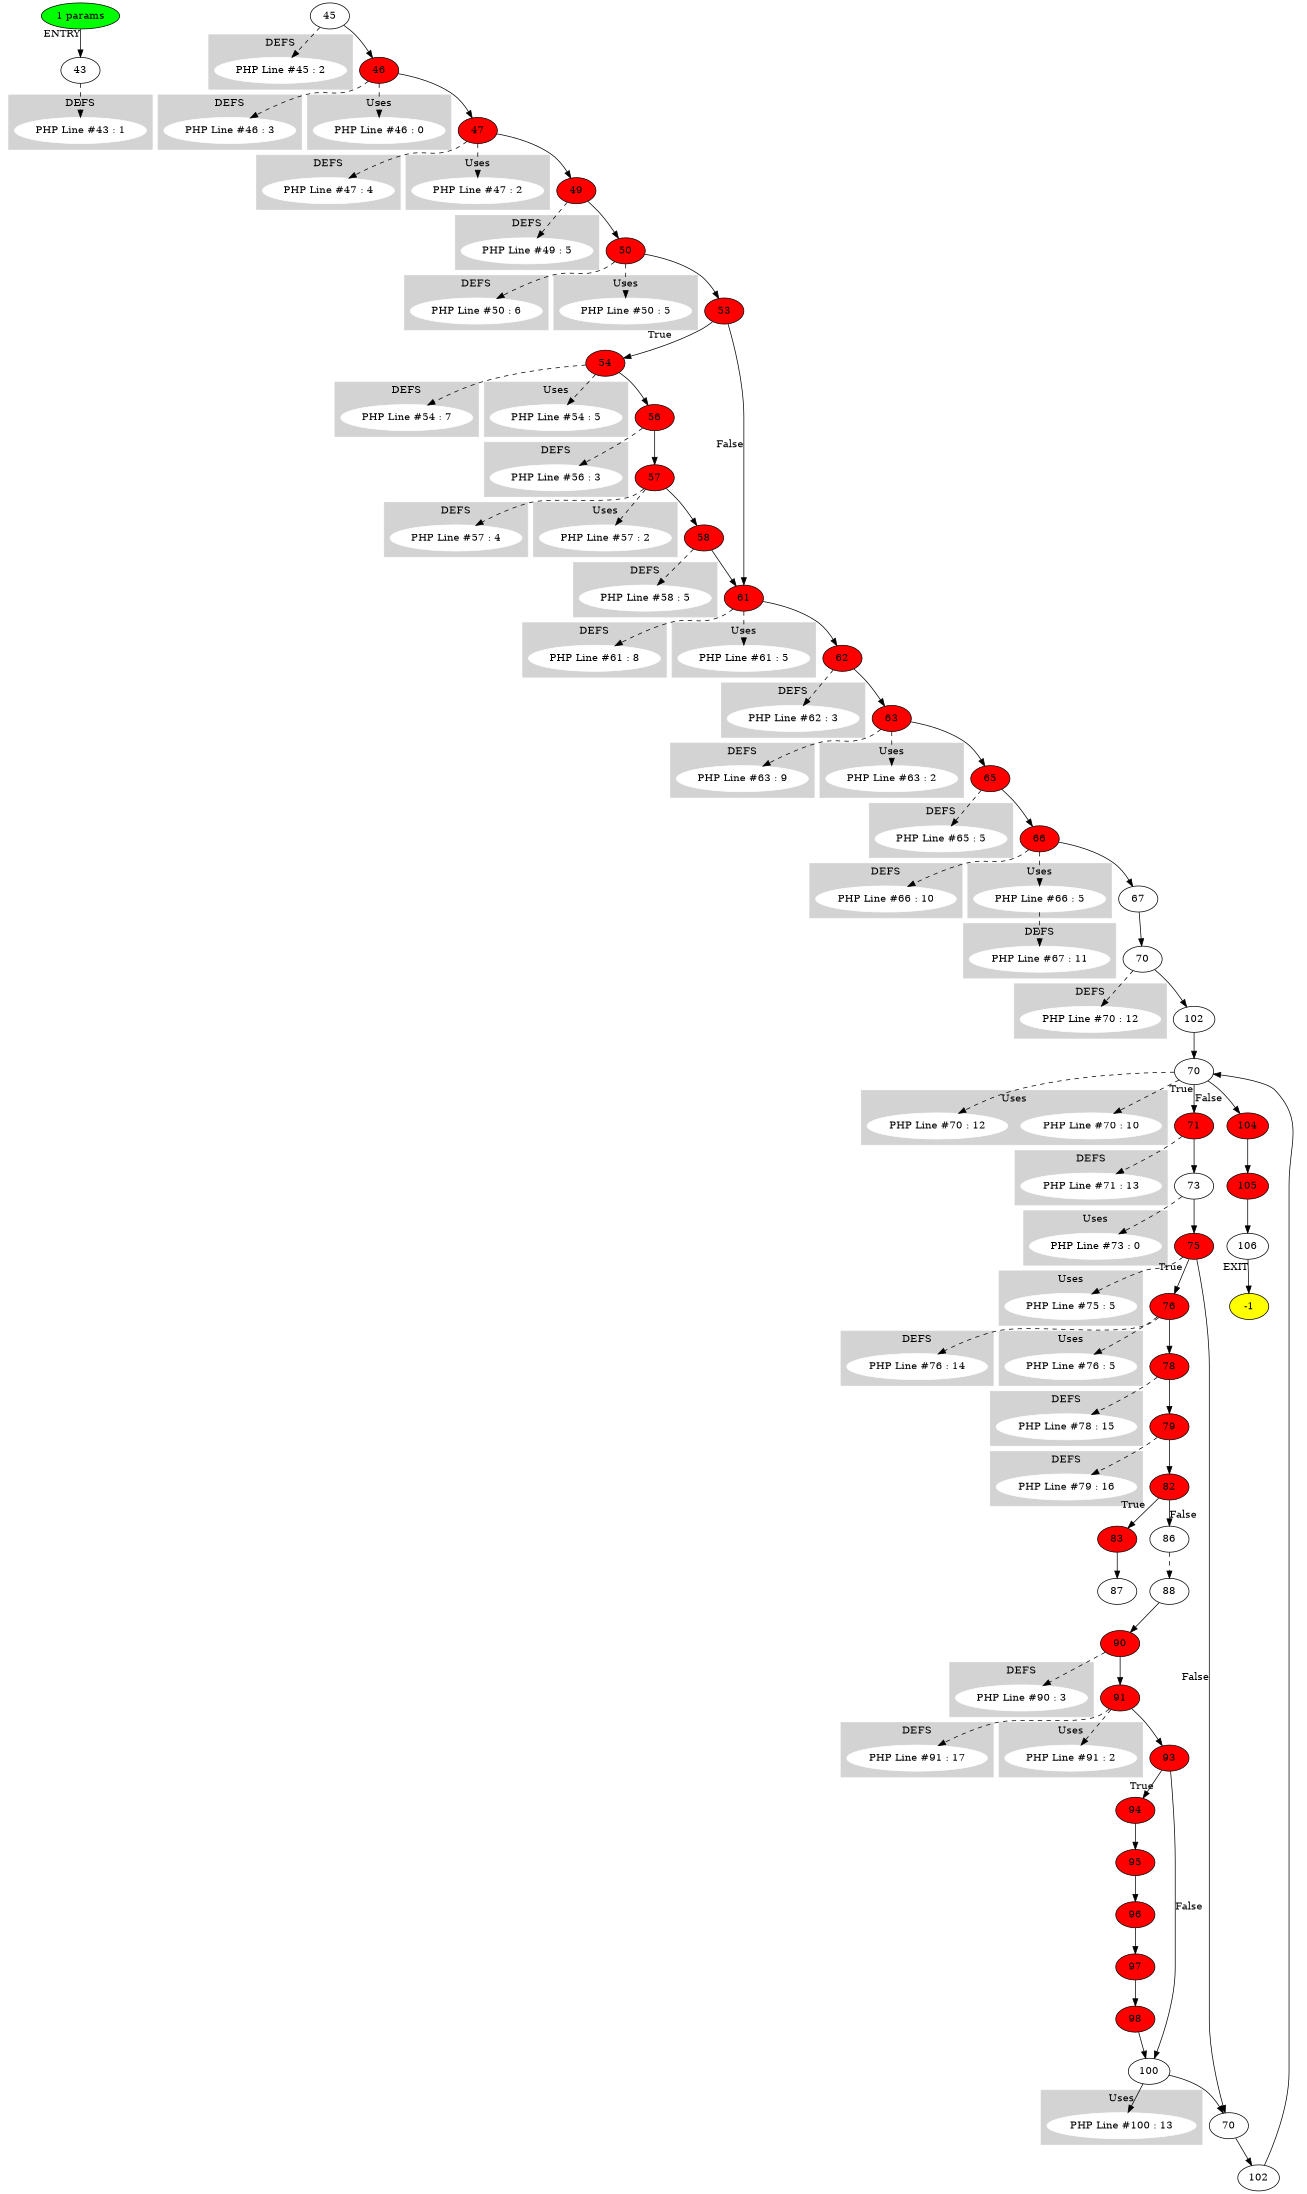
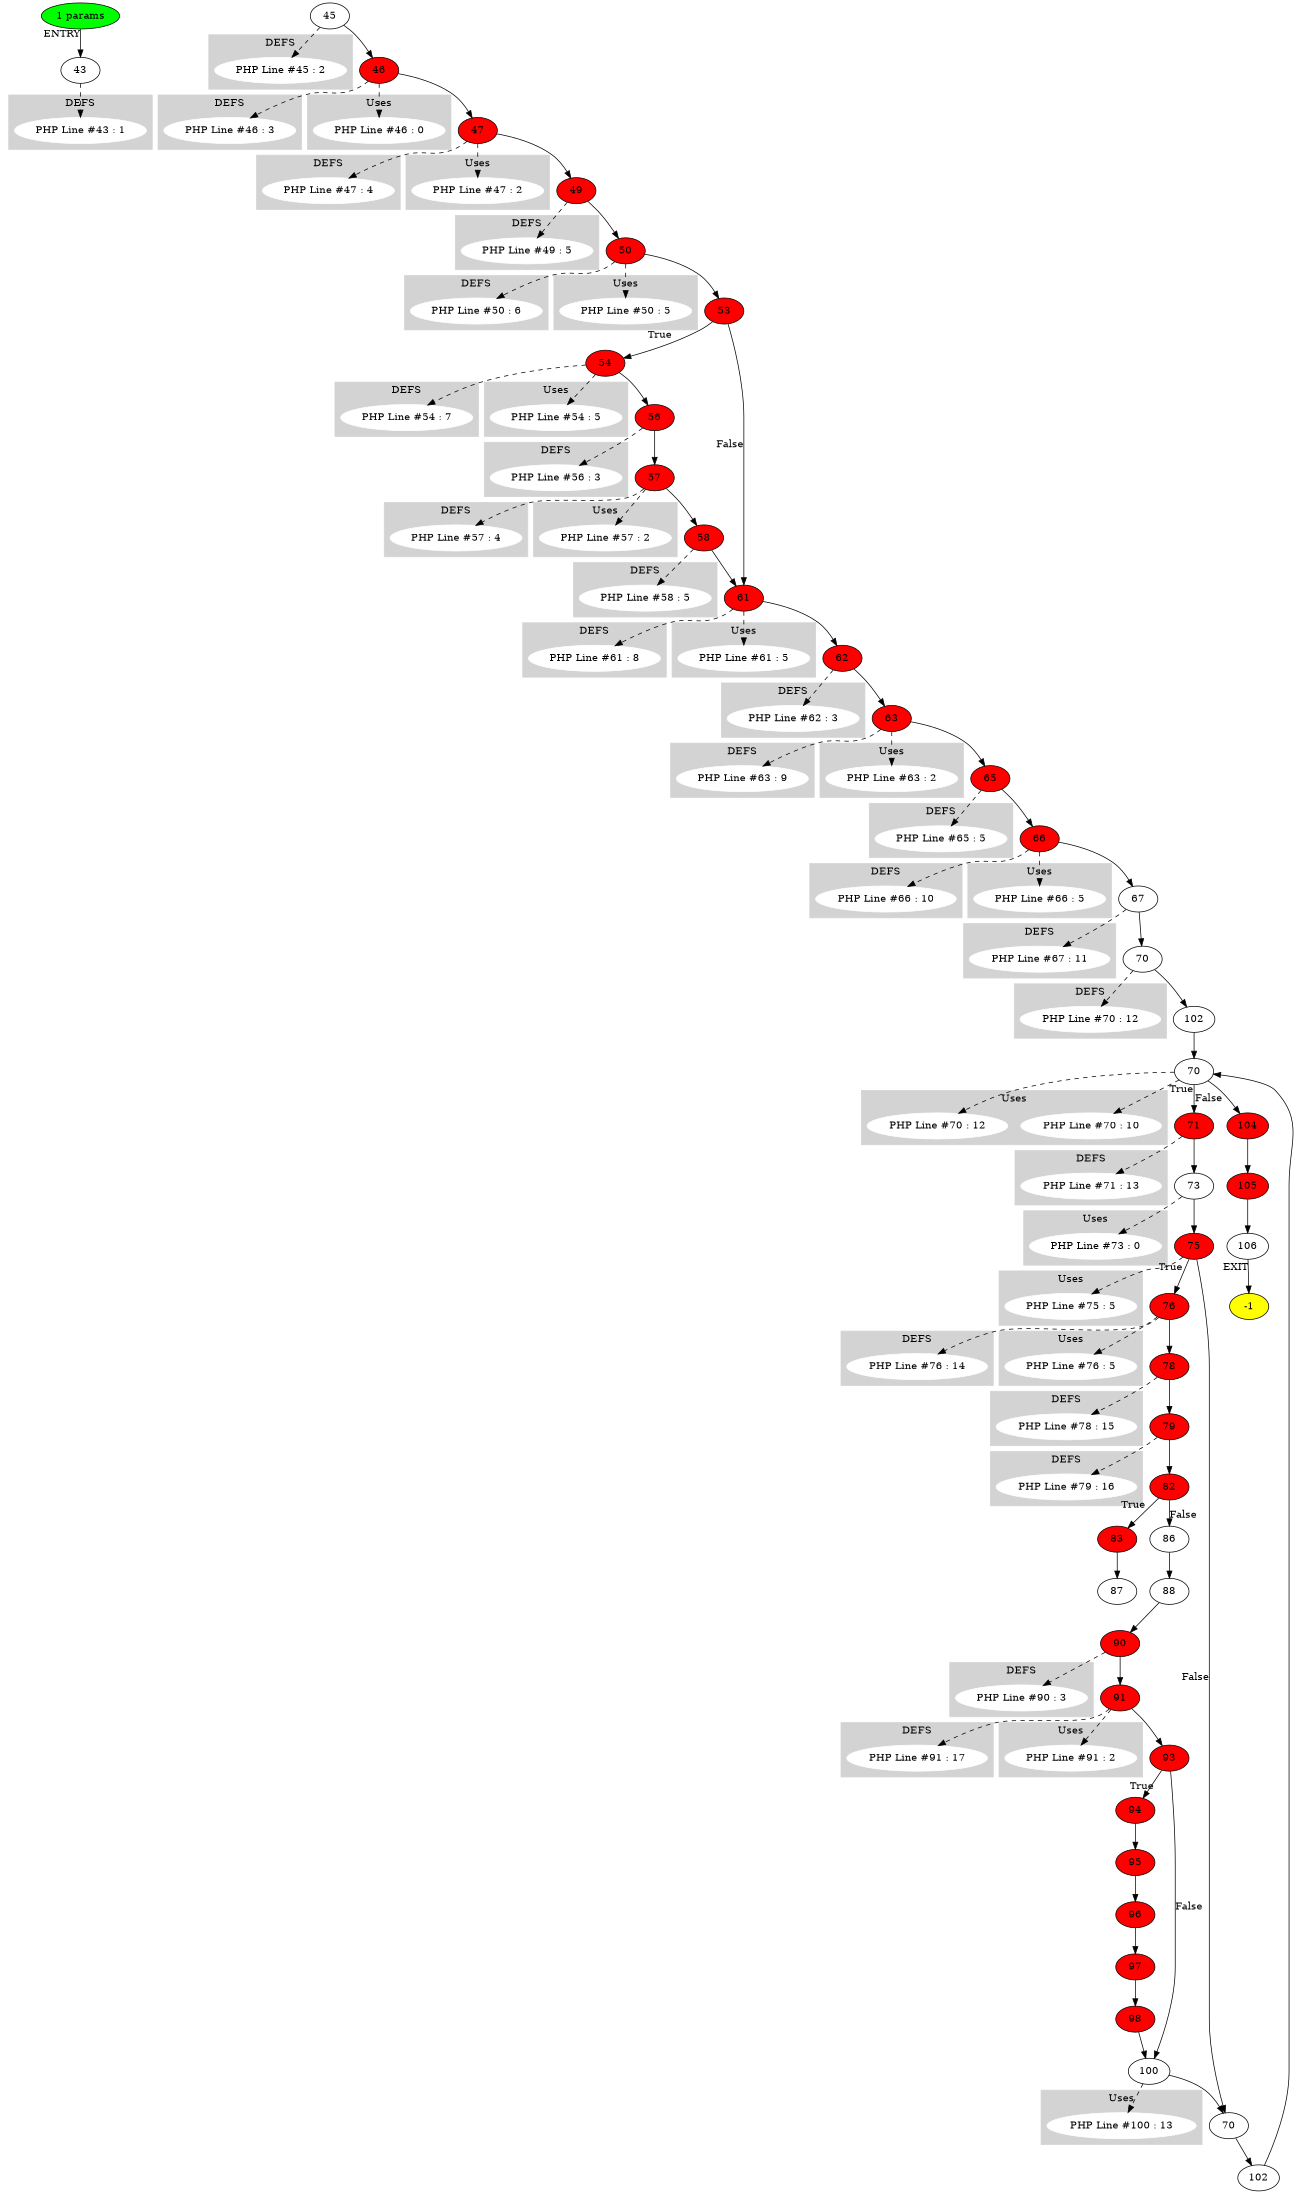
  digraph {
    node [style=filled]
    n1 [color=white label="PHP Line #43 : 1"]
    n2 [color=white label="PHP Line #45 : 2"]
    n3 [color=white label="PHP Line #46 : 3"]
    n4 [color=white label="PHP Line #47 : 4"]
    n5 [color=white label="PHP Line #49 : 5"]
    n6 [color=white label="PHP Line #50 : 6"]
    n7 [color=white label="PHP Line #54 : 7"]
    n8 [color=white label="PHP Line #56 : 3"]
    n9 [color=white label="PHP Line #57 : 4"]
    n10 [color=white label="PHP Line #58 : 5"]
    n11 [color=white label="PHP Line #61 : 8"]
    n12 [color=white label="PHP Line #62 : 3"]
    n13 [color=white label="PHP Line #63 : 9"]
    n14 [color=white label="PHP Line #65 : 5"]
    n15 [color=white label="PHP Line #66 : 10"]
    n16 [color=white label="PHP Line #67 : 11"]
    n17 [color=white label="PHP Line #79 : 16"]
    n18 [color=white label="PHP Line #70 : 12"]
    n19 [color=white label="PHP Line #71 : 13"]
    n20 [color=white label="PHP Line #76 : 14"]
    n21 [color=white label="PHP Line #78 : 15"]
    n22 [color=white label="PHP Line #90 : 3"]
    n23 [color=white label="PHP Line #91 : 17"]
    n24 [color=white label="PHP Line #46 : 0"]
    n25 [color=white label="PHP Line #47 : 2"]
    n26 [color=white label="PHP Line #50 : 5"]
    n27 [color=white label="PHP Line #54 : 5"]
    n28 [color=white label="PHP Line #57 : 2"]
    n29 [color=white label="PHP Line #61 : 5"]
    n30 [color=white label="PHP Line #63 : 2"]
    n31 [color=white label="PHP Line #66 : 5"]
    n32 [color=white label="PHP Line #70 : 10"]
    n33 [color=white label="PHP Line #70 : 12"]
    n34 [color=white label="PHP Line #73 : 0"]
    n35 [color=white label="PHP Line #75 : 5"]
    n36 [color=white label="PHP Line #76 : 5"]
    n37 [color=white label="PHP Line #91 : 2"]
    n38 [color=white label="PHP Line #100 : 13"]
    n39 [label=43 style=""]
    n40 [label=45 style=""]
    n41 [fillcolor=red label=46]
    n42 [fillcolor=red label=47]
    n43 [fillcolor=red label=49]
    n44 [fillcolor=red label=50]
    n45 [fillcolor=red label=53]
    n46 [fillcolor=red label=54]
    n47 [fillcolor=red label=61]
    n48 [fillcolor=red label=56]
    n49 [fillcolor=red label=62]
    n50 [fillcolor=red label=57]
    n51 [fillcolor=red label=58]
    n52 [fillcolor=red label=63]
    n53 [fillcolor=red label=65]
    n54 [fillcolor=red label=66]
    n55 [label=67 style=""]
    n56 [label=70 style=""]
    n57 [label=102 style=""]
    n58 [label=70 style=""]
    n59 [fillcolor=red label=71]
    n60 [fillcolor=red label=104]
    n61 [label=73 style=""]
    n62 [fillcolor=red label=105]
    n63 [fillcolor=red label=75]
    n64 [fillcolor=red label=76]
    n65 [label=70 style=""]
    n66 [fillcolor=red label=78]
    n67 [label=102 style=""]
    n68 [fillcolor=red label=79]
    n69 [fillcolor=red label=82]
    n70 [fillcolor=red label=83]
    n71 [label=86 style=""]
    n72 [label=87 style=""]
    n73 [label=88 style=""]
    n74 [fillcolor=red label=90]
    n75 [fillcolor=red label=91]
    n76 [fillcolor=red label=93]
    n77 [fillcolor=red label=94]
    n78 [label=100 style=""]
    n79 [fillcolor=red label=95]
    n80 [fillcolor=red label=96]
    n81 [fillcolor=red label=97]
    n82 [fillcolor=red label=98]
    n83 [label=106 style=""]
    -1 [fillcolor=yellow]
    n85 [fillcolor=green label="1 params"]
    subgraph cluster_1 {
      color=lightgrey
      label=DEFS
      style=filled
      n1
    }
    subgraph cluster_2 {
      color=lightgrey
      label=DEFS
      style=filled
      n2
    }
    subgraph cluster_3 {
      color=lightgrey
      label=DEFS
      style=filled
      n3
    }
    subgraph cluster_4 {
      color=lightgrey
      label=DEFS
      style=filled
      n4
    }
    subgraph cluster_5 {
      color=lightgrey
      label=DEFS
      style=filled
      n5
    }
    subgraph cluster_6 {
      color=lightgrey
      label=DEFS
      style=filled
      n6
    }
    subgraph cluster_7 {
      color=lightgrey
      label=DEFS
      style=filled
      n7
    }
    subgraph cluster_8 {
      color=lightgrey
      label=DEFS
      style=filled
      n8
    }
    subgraph cluster_9 {
      color=lightgrey
      label=DEFS
      style=filled
      n9
    }
    subgraph cluster_10 {
      color=lightgrey
      label=DEFS
      style=filled
      n10
    }
    subgraph cluster_11 {
      color=lightgrey
      label=DEFS
      style=filled
      n11
    }
    subgraph cluster_12 {
      color=lightgrey
      label=DEFS
      style=filled
      n12
    }
    subgraph cluster_13 {
      color=lightgrey
      label=DEFS
      style=filled
      n13
    }
    subgraph cluster_14 {
      color=lightgrey
      label=DEFS
      style=filled
      n14
    }
    subgraph cluster_15 {
      color=lightgrey
      label=DEFS
      style=filled
      n15
    }
    subgraph cluster_16 {
      color=lightgrey
      label=DEFS
      style=filled
      n16
    }
    subgraph cluster_17 {
      color=lightgrey
      label=DEFS
      style=filled
      n17
    }
    subgraph cluster_18 {
      color=lightgrey
      label=DEFS
      style=filled
      n18
    }
    subgraph cluster_19 {
      color=lightgrey
      label=DEFS
      style=filled
      n19
    }
    subgraph cluster_20 {
      color=lightgrey
      label=DEFS
      style=filled
      n20
    }
    subgraph cluster_21 {
      color=lightgrey
      label=DEFS
      style=filled
      n21
    }
    subgraph cluster_22 {
      color=lightgrey
      label=DEFS
      style=filled
      n22
    }
    subgraph cluster_23 {
      color=lightgrey
      label=DEFS
      style=filled
      n23
    }
    subgraph cluster_24 {
      color=lightgrey
      label=Uses
      style=filled
      n24
    }
    subgraph cluster_25 {
      color=lightgrey
      label=Uses
      style=filled
      n25
    }
    subgraph cluster_26 {
      color=lightgrey
      label=Uses
      style=filled
      n26
    }
    subgraph cluster_27 {
      color=lightgrey
      label=Uses
      style=filled
      n27
    }
    subgraph cluster_28 {
      color=lightgrey
      label=Uses
      style=filled
      n28
    }
    subgraph cluster_29 {
      color=lightgrey
      label=Uses
      style=filled
      n29
    }
    subgraph cluster_30 {
      color=lightgrey
      label=Uses
      style=filled
      n30
    }
    subgraph cluster_31 {
      color=lightgrey
      label=Uses
      style=filled
      n31
    }
    subgraph cluster_32 {
      color=lightgrey
      label=Uses
      style=filled
      n32
      n33
    }
    subgraph cluster_33 {
      color=lightgrey
      label=Uses
      style=filled
      n34
    }
    subgraph cluster_34 {
      color=lightgrey
      label=Uses
      style=filled
      n35
    }
    subgraph cluster_35 {
      color=lightgrey
      label=Uses
      style=filled
      n36
    }
    subgraph cluster_36 {
      color=lightgrey
      label=Uses
      style=filled
      n37
    }
    subgraph cluster_37 {
      color=lightgrey
      label=Uses
      style=filled
      n38
    }
    n39 -> n1 [style=dashed]
    n40 -> n2 [style=dashed]
    n40 -> n41
    n41 -> n3 [style=dashed]
    n41 -> n24 [style=dashed]
    n41 -> n42
    n42 -> n4 [style=dashed]
    n42 -> n25 [style=dashed]
    n42 -> n43
    n43 -> n5 [style=dashed]
    n43 -> n44
    n44 -> n6 [style=dashed]
    n44 -> n26 [style=dashed]
    n44 -> n45
    n45 -> n46 [xlabel=True]
    n45 -> n47 [xlabel=False]
    n46 -> n7 [style=dashed]
    n46 -> n27 [style=dashed]
    n46 -> n48
    n47 -> n11 [style=dashed]
    n47 -> n29 [style=dashed]
    n47 -> n49
    n48 -> n8 [style=dashed]
    n48 -> n50
    n49 -> n12 [style=dashed]
    n49 -> n52
    n50 -> n9 [style=dashed]
    n50 -> n28 [style=dashed]
    n50 -> n51
    n51 -> n10 [style=dashed]
    n51 -> n47
    n52 -> n13 [style=dashed]
    n52 -> n30 [style=dashed]
    n52 -> n53
    n53 -> n14 [style=dashed]
    n53 -> n54
    n54 -> n15 [style=dashed]
    n54 -> n31 [style=dashed]
    n54 -> n55
-   n31 -> n16 [style=dashed]
+   n55 -> n16 [style=dashed]
    n55 -> n56
    n56 -> n18 [style=dashed]
    n56 -> n57
    n57 -> n58
    n58 -> n32 [style=dashed]
    n58 -> n33 [style=dashed]
    n58 -> n59 [xlabel=True]
    n58 -> n60 [xlabel=False]
    n59 -> n19 [style=dashed]
    n59 -> n61
    n60 -> n62
    n61 -> n34 [style=dashed]
    n61 -> n63
    n62 -> n83
    n63 -> n35 [style=dashed]
    n63 -> n64 [xlabel=True]
    n63 -> n65 [xlabel=False]
    n64 -> n20 [style=dashed]
    n64 -> n36 [style=dashed]
    n64 -> n66
    n65 -> n67
    n66 -> n21 [style=dashed]
    n66 -> n68
    n67 -> n58
    n68 -> n17 [style=dashed]
    n68 -> n69
    n69 -> n70 [xlabel=True]
    n69 -> n71 [xlabel=False]
    n70 -> n72
-   n71 -> n73 [style=dashed]
+   n71 -> n73
    n73 -> n74
    n74 -> n22 [style=dashed]
    n74 -> n75
    n75 -> n23 [style=dashed]
    n75 -> n37 [style=dashed]
    n75 -> n76
    n76 -> n77 [xlabel=True]
    n76 -> n78 [xlabel=False]
    n77 -> n79
-   n78 -> n38 [style=solid]
+   n78 -> n38 [style=dashed]
    n78 -> n65
    n79 -> n80
    n80 -> n81
    n81 -> n82
    n82 -> n78
    n83 -> -1 [xlabel=EXIT]
    n85 -> n39 [xlabel=ENTRY]
  }
